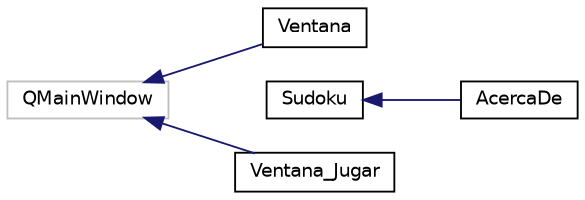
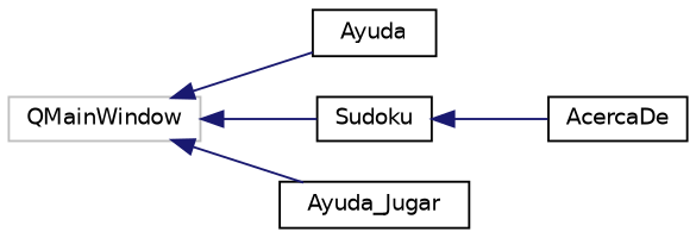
  digraph {
    rankdir=LR
    node [color=black fillcolor=white fontname=Helvetica fontsize=10 shape=record style=filled]
    edge [color=midnightblue dir=back fontname=Helvetica fontsize=10 labelfontname=Helvetica labelfontsize=10 style=solid]
    n1 [color=grey75 height=0.2 label=QMainWindow width=0.4]
-   n2 [height=0.2 label=Ventana width=0.4]
+   n2 [height=0.2 label=Ayuda width=0.4]
    n3 [height=0.2 label=Sudoku width=0.4]
-   n4 [height=0.2 label=Ventana_Jugar width=0.4]
+   n4 [height=0.2 label=Ayuda_Jugar width=0.4]
    n5 [height=0.2 label=AcercaDe width=0.4]
    n1 -> n2
+   n1 -> n3
    n1 -> n4
    n3 -> n5
  }
